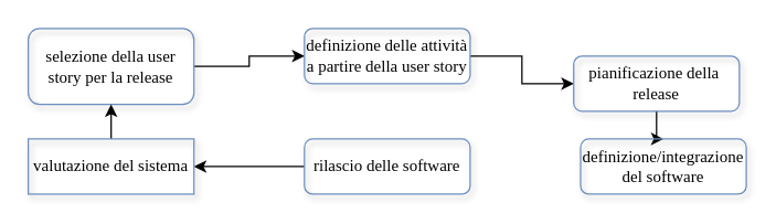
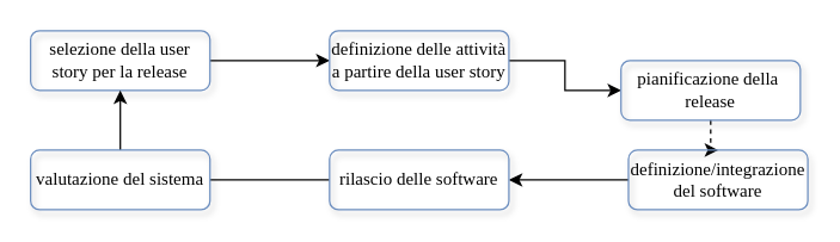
  <mxCell id="0" />
  <mxCell id="1" parent="0" />
  <mxCell id="2" style="edgeStyle=orthogonalEdgeStyle;rounded=0;orthogonalLoop=1;jettySize=auto;html=1;entryX=0;entryY=0.5;entryDx=0;entryDy=0;" edge="1" parent="1" source="3" target="5"><mxGeometry relative="1" as="geometry" /></mxCell>
- <mxCell id="3" value="selezione della user story per la release" style="rounded=1;whiteSpace=wrap;html=1;fillColor=none;gradientColor=#7ea6e0;strokeColor=#6c8ebf;shadow=1;fontFamily=Times New Roman;" vertex="1" parent="1"><mxGeometry x="20" y="20" width="120" height="55" as="geometry" /></mxCell>
+ <mxCell id="3" value="selezione della user story per la release" style="rounded=1;whiteSpace=wrap;html=1;fillColor=none;gradientColor=#7ea6e0;strokeColor=#6c8ebf;shadow=1;fontFamily=Times New Roman;" vertex="1" parent="1"><mxGeometry x="20" y="20" width="120" height="40" as="geometry" /></mxCell>
  <mxCell id="4" style="edgeStyle=orthogonalEdgeStyle;rounded=0;orthogonalLoop=1;jettySize=auto;html=1;entryX=0;entryY=0.5;entryDx=0;entryDy=0;" edge="1" parent="1" source="5" target="7"><mxGeometry relative="1" as="geometry" /></mxCell>
  <mxCell id="5" value="definizione delle attività a partire della user story" style="rounded=1;whiteSpace=wrap;html=1;fillColor=none;gradientColor=#7ea6e0;strokeColor=#6c8ebf;shadow=1;fontFamily=Times New Roman;" vertex="1" parent="1"><mxGeometry x="220" y="20" width="120" height="40" as="geometry" /></mxCell>
- <mxCell id="6" style="edgeStyle=orthogonalEdgeStyle;rounded=0;orthogonalLoop=1;jettySize=auto;html=1;" edge="1" parent="1" source="7" target="9"><mxGeometry relative="1" as="geometry" /></mxCell>
+ <mxCell id="6" style="edgeStyle=orthogonalEdgeStyle;rounded=0;orthogonalLoop=1;jettySize=auto;html=1;dashed=1;" edge="1" parent="1" source="7" target="9"><mxGeometry relative="1" as="geometry" /></mxCell>
  <mxCell id="7" value="pianificazione della&amp;nbsp; release" style="rounded=1;whiteSpace=wrap;html=1;fillColor=none;gradientColor=#7ea6e0;strokeColor=#6c8ebf;shadow=1;fontFamily=Times New Roman;" vertex="1" parent="1"><mxGeometry x="415" y="40" width="120" height="40" as="geometry" /></mxCell>
+ <mxCell id="8" style="edgeStyle=orthogonalEdgeStyle;rounded=0;orthogonalLoop=1;jettySize=auto;html=1;entryX=1;entryY=0.5;entryDx=0;entryDy=0;" edge="1" parent="1" source="9" target="11"><mxGeometry relative="1" as="geometry" /></mxCell>
  <mxCell id="9" value="definizione/integrazione del software" style="rounded=1;whiteSpace=wrap;html=1;fillColor=none;gradientColor=#7ea6e0;strokeColor=#6c8ebf;shadow=1;fontFamily=Times New Roman;" vertex="1" parent="1"><mxGeometry x="420" y="100" width="120" height="40" as="geometry" /></mxCell>
- <mxCell id="10" style="edgeStyle=orthogonalEdgeStyle;rounded=0;orthogonalLoop=1;jettySize=auto;html=1;" edge="1" parent="1" source="11" target="13"><mxGeometry relative="1" as="geometry" /></mxCell>
+ <mxCell id="10" style="edgeStyle=orthogonalEdgeStyle;rounded=0;orthogonalLoop=1;jettySize=auto;html=1;endArrow=none;" edge="1" parent="1" source="11" target="13"><mxGeometry relative="1" as="geometry" /></mxCell>
  <mxCell id="11" value="rilascio delle software" style="rounded=1;whiteSpace=wrap;html=1;fillColor=none;gradientColor=#7ea6e0;strokeColor=#6c8ebf;shadow=1;fontFamily=Times New Roman;" vertex="1" parent="1"><mxGeometry x="220" y="100" width="120" height="40" as="geometry" /></mxCell>
  <mxCell id="12" style="edgeStyle=orthogonalEdgeStyle;rounded=0;orthogonalLoop=1;jettySize=auto;html=1;" edge="1" parent="1" source="13" target="3"><mxGeometry relative="1" as="geometry" /></mxCell>
- <mxCell id="13" value="valutazione del sistema" style="whiteSpace=wrap;html=1;fillColor=none;gradientColor=#7ea6e0;strokeColor=#6c8ebf;shadow=1;fontFamily=Times New Roman;rounded=0;" vertex="1" parent="1"><mxGeometry x="20" y="100" width="120" height="40" as="geometry" /></mxCell>
+ <mxCell id="13" value="valutazione del sistema" style="rounded=1;whiteSpace=wrap;html=1;fillColor=none;gradientColor=#7ea6e0;strokeColor=#6c8ebf;shadow=1;fontFamily=Times New Roman;" vertex="1" parent="1"><mxGeometry x="20" y="100" width="120" height="40" as="geometry" /></mxCell>
